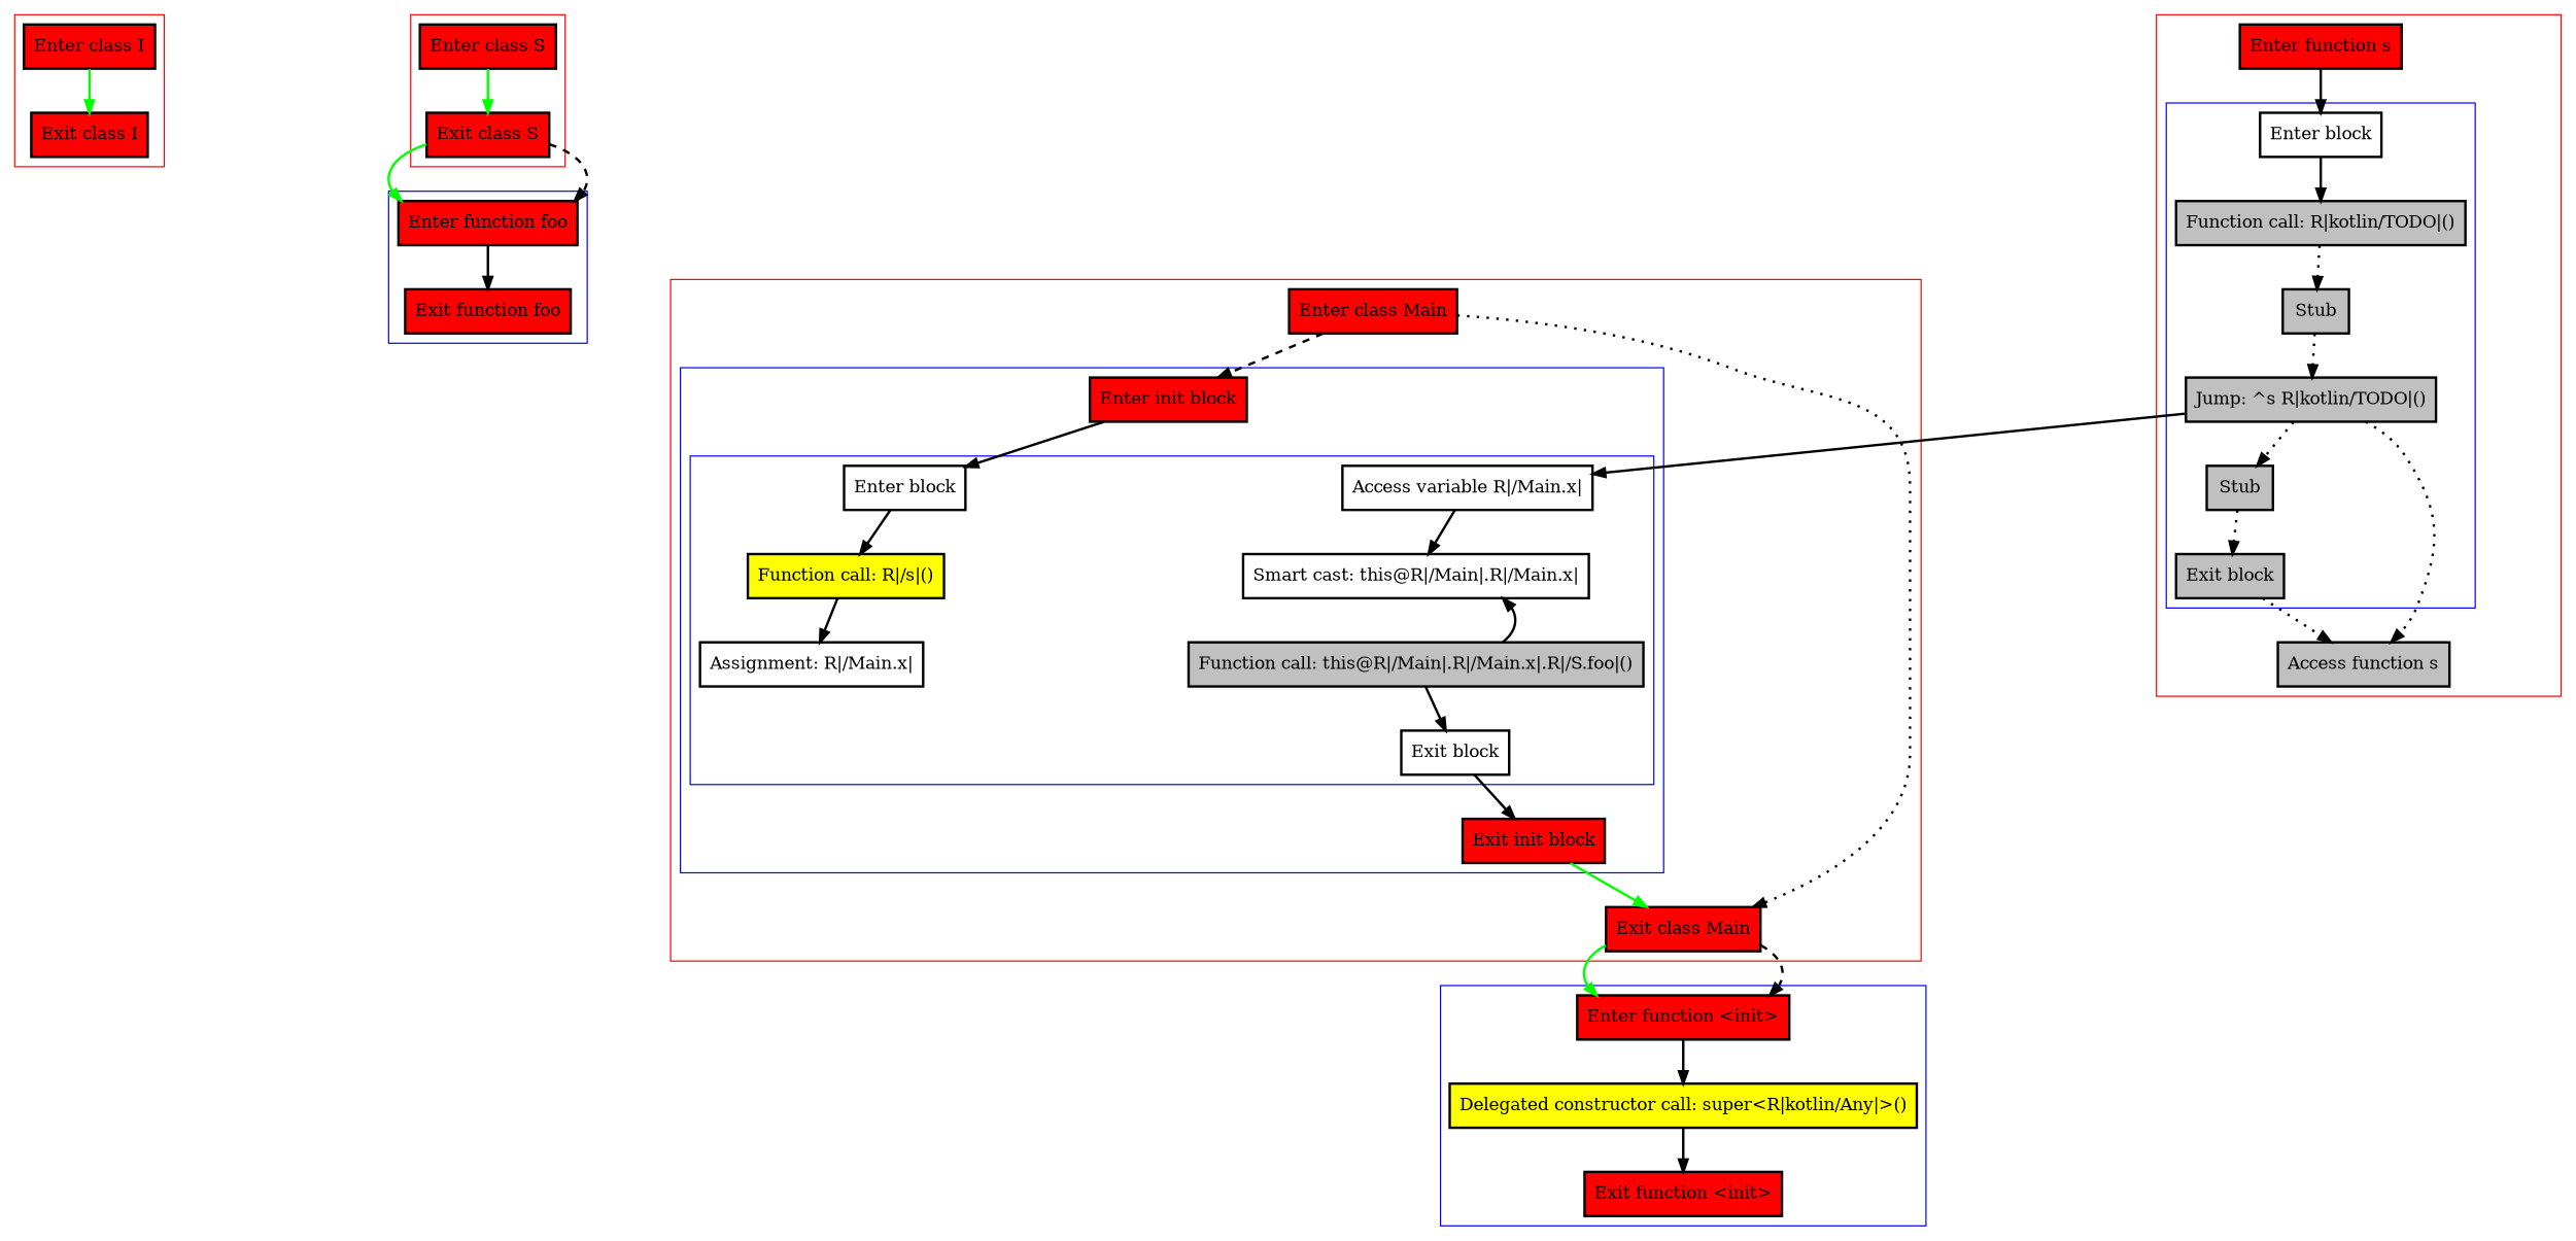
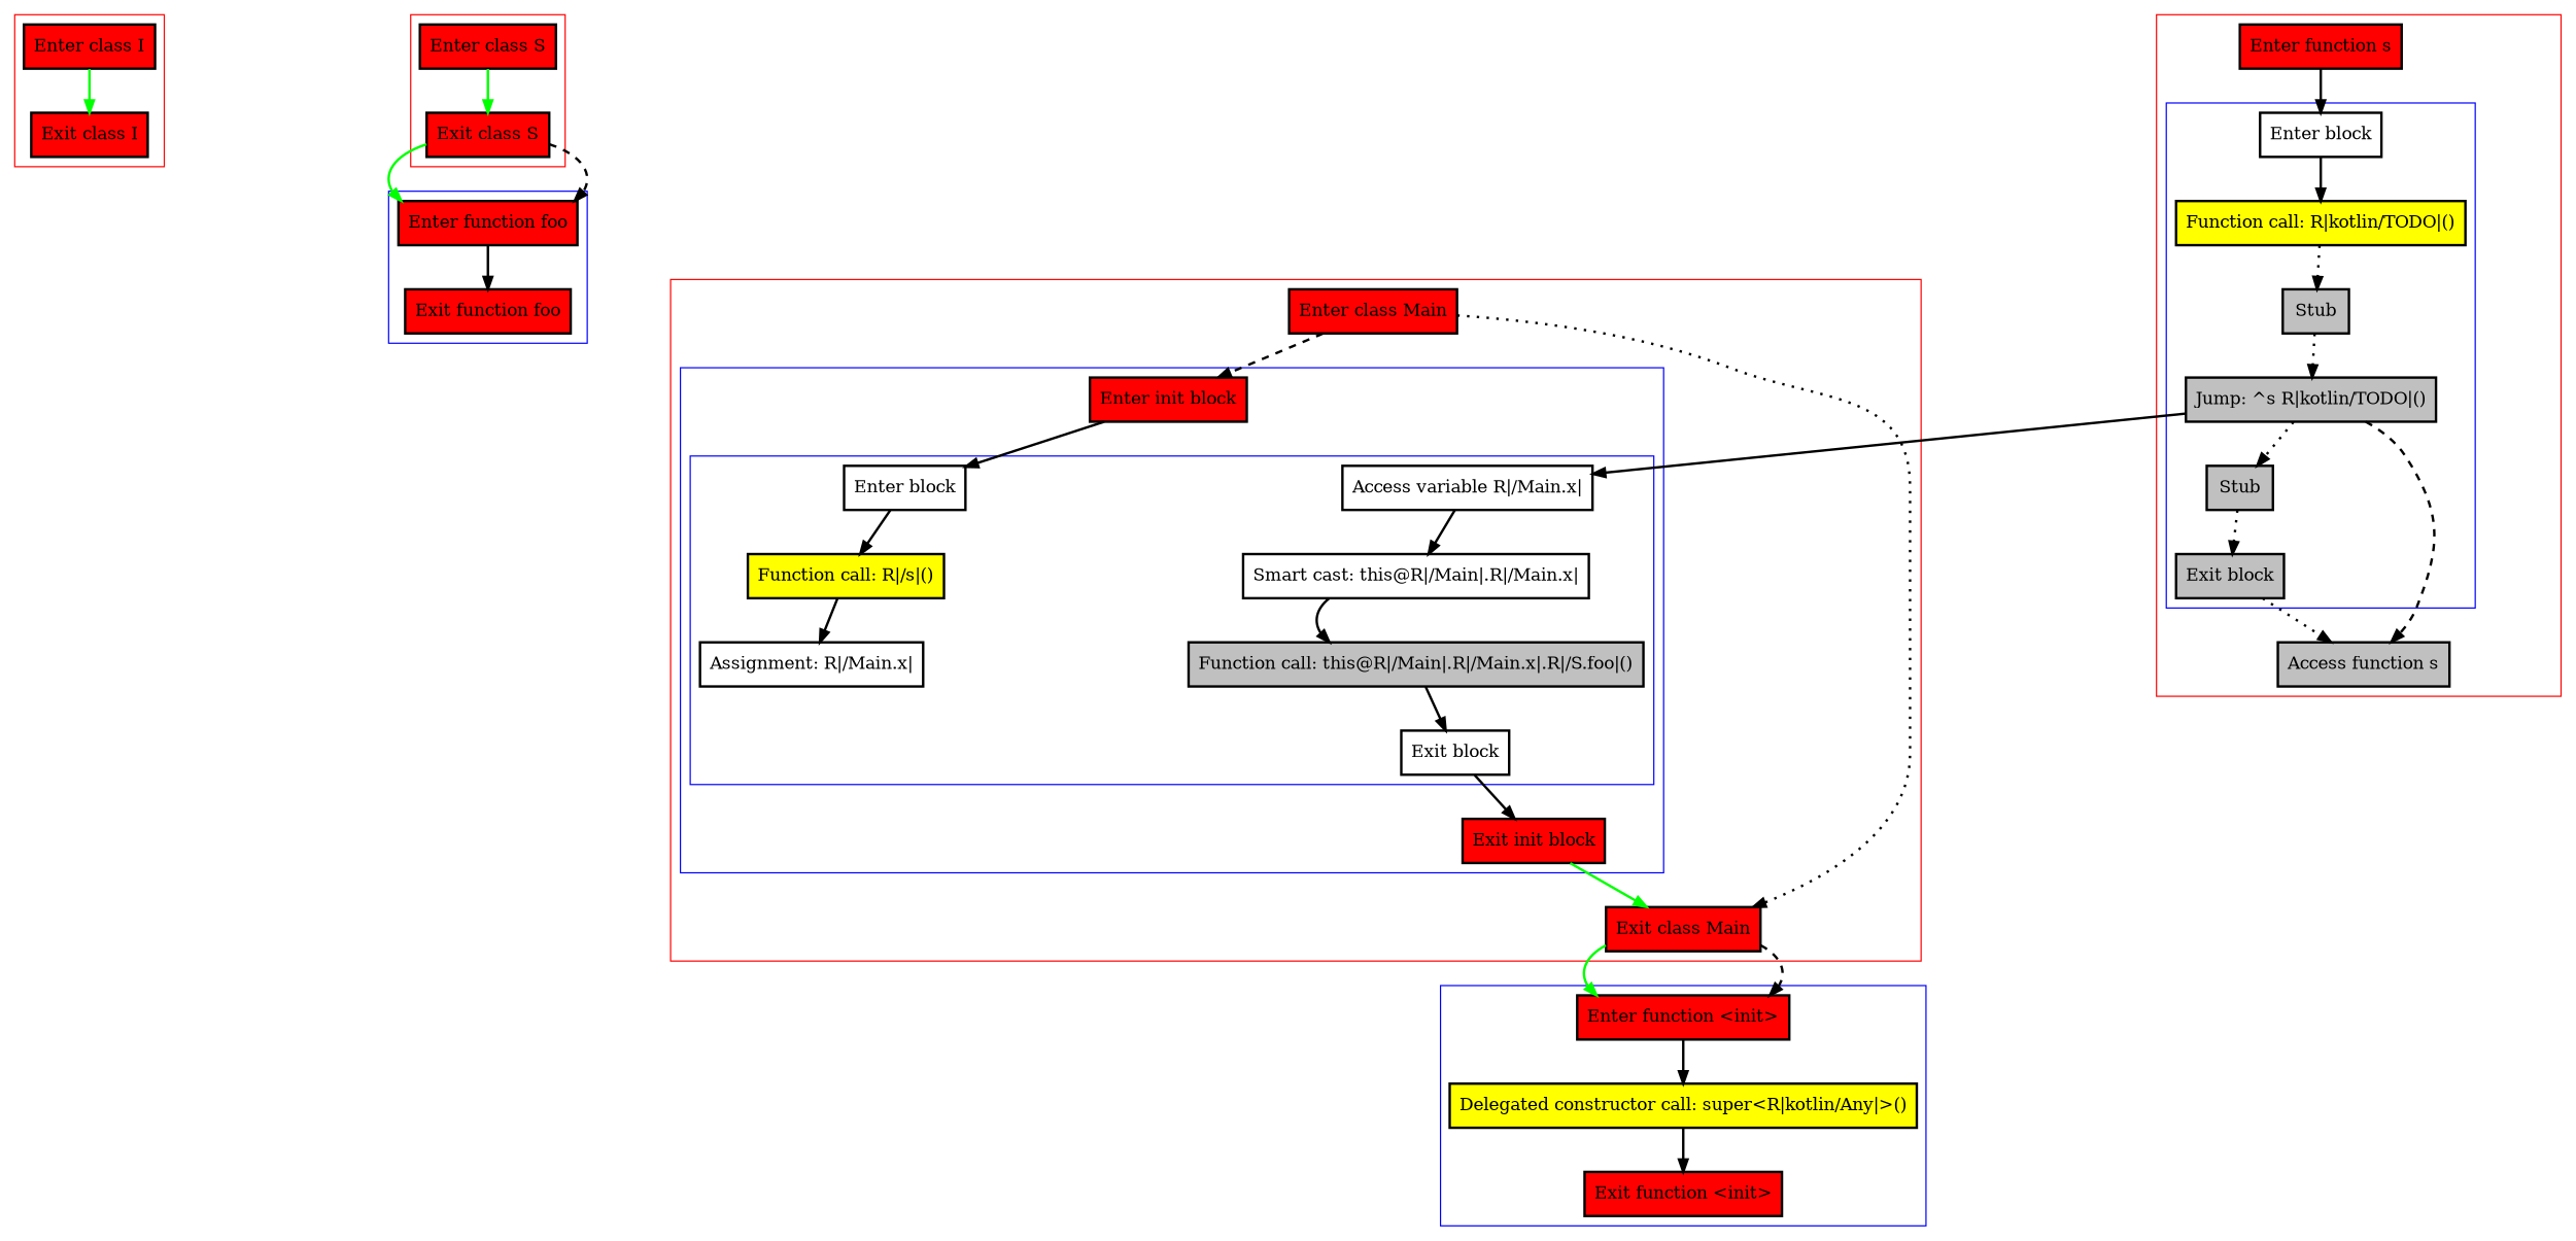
  digraph {
    nodesep=3
    node [fillcolor=red penwidth=2 shape=box style=filled]
    edge [penwidth=2]
    n1 [label="Enter class I"]
    n2 [label="Exit class I"]
    n3 [label="Enter class S"]
    n4 [label="Exit class S"]
    n5 [label="Enter function foo"]
    n6 [label="Exit function foo"]
    n7 [label="Enter block" fillcolor="" style=""]
-   n8 [fillcolor=gray label="Function call: R|kotlin/TODO|()"]
+   n8 [fillcolor=yellow label="Function call: R|kotlin/TODO|()"]
    n9 [fillcolor=gray label=Stub]
    n10 [fillcolor=gray label="Jump: ^s R|kotlin/TODO|()"]
    n11 [fillcolor=gray label=Stub]
    n12 [fillcolor=gray label="Exit block"]
    n13 [label="Enter function s"]
    n14 [fillcolor=gray label="Access function s"]
    n15 [label="Enter block" fillcolor="" style=""]
    n16 [fillcolor=yellow label="Function call: R|/s|()"]
    n17 [label="Assignment: R|/Main.x|" fillcolor="" style=""]
    n18 [label="Access variable R|/Main.x|" fillcolor="" style=""]
    n19 [label="Smart cast: this@R|/Main|.R|/Main.x|" fillcolor="" style=""]
    n20 [fillcolor=gray label="Function call: this@R|/Main|.R|/Main.x|.R|/S.foo|()"]
    n21 [label="Exit block" fillcolor="" style=""]
    n22 [label="Enter init block"]
    n23 [label="Exit init block"]
    n24 [label="Enter class Main"]
    n25 [label="Exit class Main"]
    n26 [label="Enter function <init>"]
    n27 [fillcolor=yellow label="Delegated constructor call: super<R|kotlin/Any|>()"]
    n28 [label="Exit function <init>"]
    subgraph cluster_1 {
      color=red
      n1
      n2
    }
    subgraph cluster_2 {
      color=red
      n3
      n4
    }
    subgraph cluster_3 {
      color=blue
      n5
      n6
    }
    subgraph cluster_4 {
      color=red
      n13
      n14
      subgraph cluster_5 {
        color=blue
        n7
        n8
        n9
        n10
        n11
        n12
      }
    }
    subgraph cluster_6 {
      color=red
      n24
      n25
      subgraph cluster_7 {
        color=blue
        n22
        n23
        subgraph cluster_8 {
          color=blue
          n15
          n16
          n17
          n18
          n19
          n20
          n21
        }
      }
    }
    subgraph cluster_9 {
      color=blue
      n26
      n27
      n28
    }
    n1 -> n2 [color=green]
    n3 -> n4 [color=green]
    n4 -> n5 [color=green]
    n4 -> n5 [style=dashed]
    n5 -> n6
    n7 -> n8
    n8 -> n9 [style=dotted]
    n9 -> n10 [style=dotted]
    n10 -> n11 [style=dotted]
-   n10 -> n14 [style=dotted]
+   n10 -> n14 [style=dashed]
    n10 -> n18
    n11 -> n12 [style=dotted]
    n12 -> n14 [style=dotted]
    n13 -> n7
    n15 -> n16
    n16 -> n17
    n18 -> n19
-   n20 -> n19
+   n19 -> n20
    n20 -> n21
    n21 -> n23
    n22 -> n15
    n23 -> n25 [color=green]
    n24 -> n22 [style=dashed]
    n24 -> n25 [style=dotted]
    n25 -> n26 [color=green]
    n25 -> n26 [style=dashed]
    n26 -> n27
    n27 -> n28
  }
